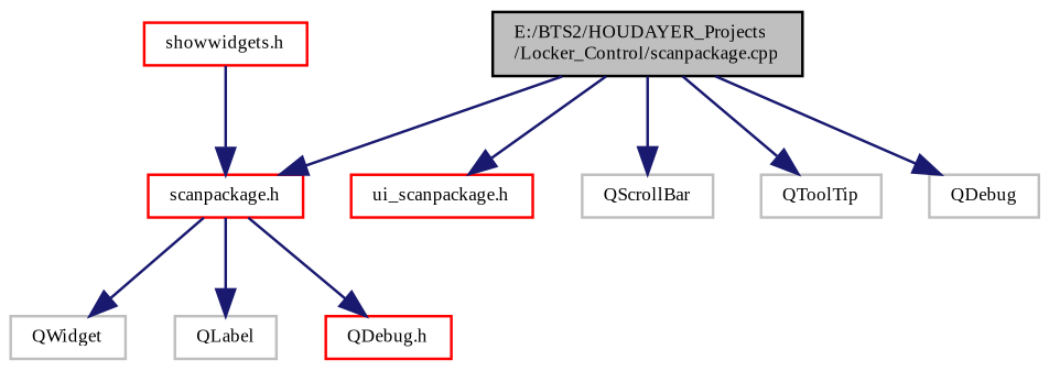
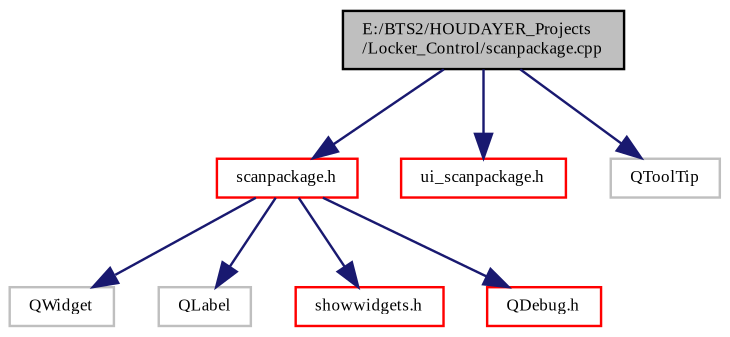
  digraph {
    fontname="Liberation Serif"
    node [color=grey75 fontname="Liberation Serif" fontsize=7 shape=record]
    edge [color=midnightblue fontname="Liberation Serif" fontsize=7 labelfontname=Helvetica labelfontsize=7 style=solid]
    n1 [color=black fillcolor=grey75 fontcolor=black height=0.2 label="E:/BTS2/HOUDAYER_Projects\l/Locker_Control/scanpackage.cpp" style=filled width=0.4]
    n2 [color=red height=0.2 label="scanpackage.h" width=0.4]
    n3 [color=red height=0.2 label="ui_scanpackage.h" width=0.4]
-   n4 [height=0.2 label=QScrollBar width=0.4]
    n5 [height=0.2 label=QToolTip width=0.4]
-   n6 [height=0.2 label=QDebug width=0.4]
    n7 [height=0.2 label=QWidget width=0.4]
    n8 [height=0.2 label=QLabel width=0.4]
    n9 [color=red height=0.2 label="showwidgets.h" width=0.4]
    n10 [color=red height=0.2 label="QDebug.h" width=0.4]
    n1 -> n2
    n1 -> n3
-   n1 -> n4
    n1 -> n5
-   n1 -> n6
    n2 -> n7
    n2 -> n8
-   n9 -> n2
+   n2 -> n9
    n2 -> n10
  }
